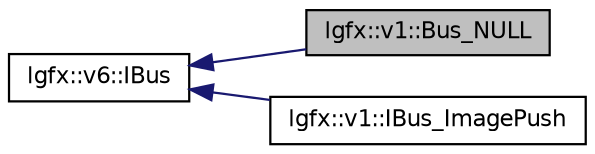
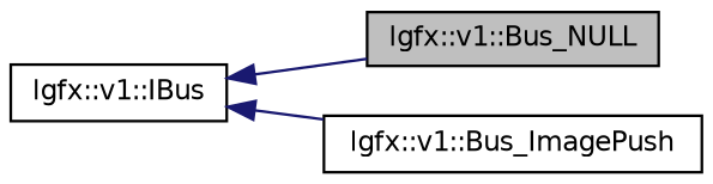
  digraph {
    rankdir=LR
    node [color=black fillcolor=white fontname=Helvetica fontsize=10 shape=record style=filled]
    edge [color=midnightblue dir=back fontname=Helvetica fontsize=10 labelfontname=Helvetica labelfontsize=10 style=solid]
    n1 [fillcolor=grey75 fontcolor=black height=0.2 label="lgfx::v1::Bus_NULL" width=0.4]
-   n2 [height=0.2 label="lgfx::v1::IBus_ImagePush" width=0.4]
-   n3 [height=0.2 label="lgfx::v6::IBus" width=0.4]
+   n2 [height=0.2 label="lgfx::v1::Bus_ImagePush" width=0.4]
+   n3 [height=0.2 label="lgfx::v1::IBus" width=0.4]
    n3 -> n1
    n3 -> n2
  }
